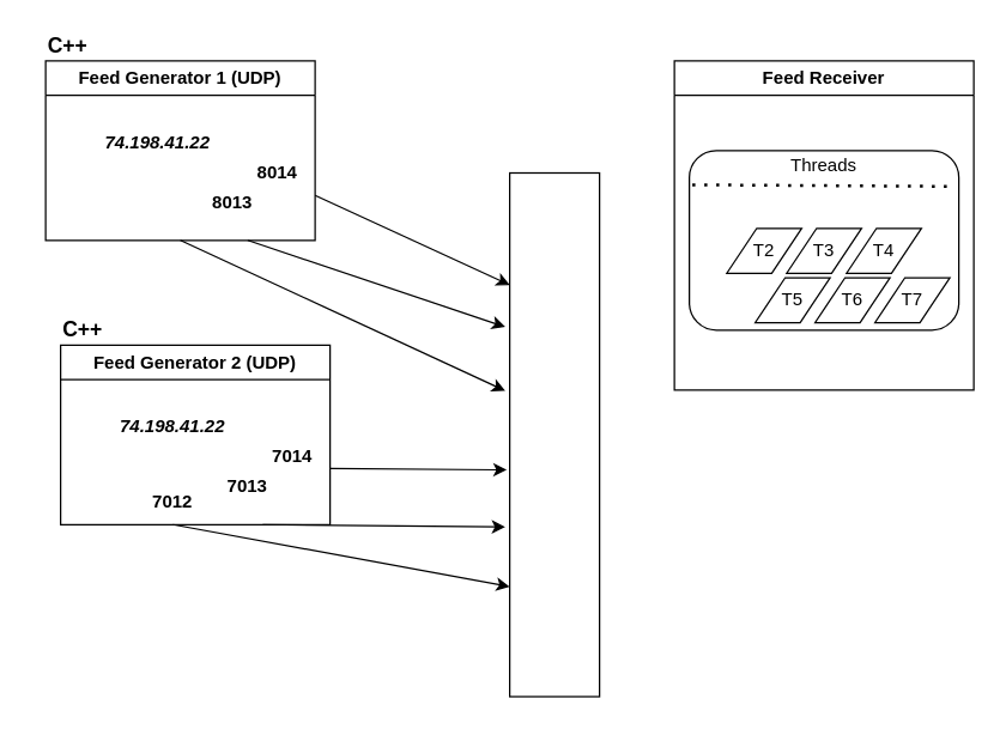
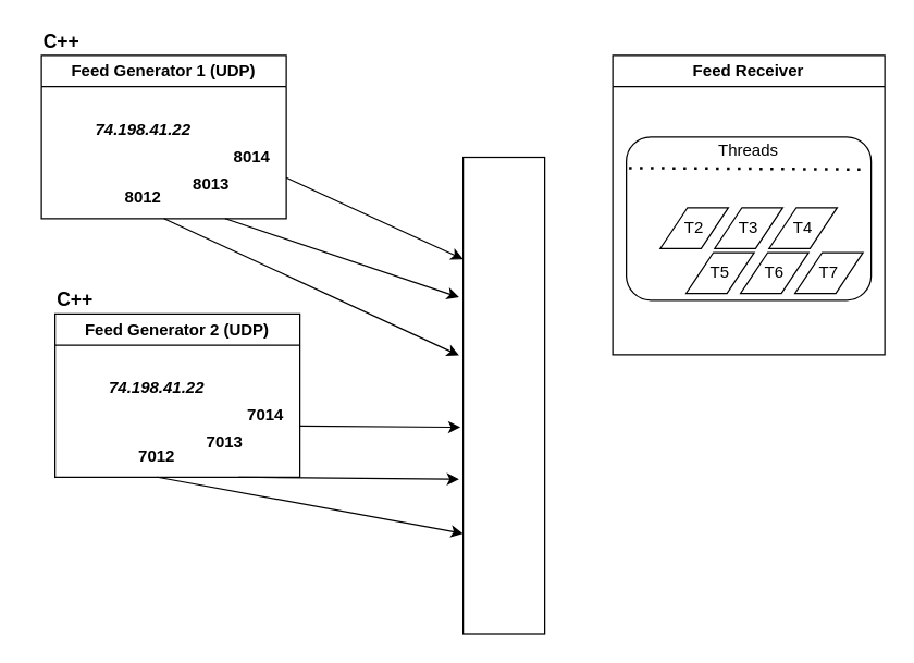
  <mxCell id="0" />
  <mxCell id="1" parent="0" />
  <mxCell id="2" value="Feed Generator 1 (UDP)" style="swimlane;whiteSpace=wrap;html=1;" parent="1" vertex="1"><mxGeometry x="30" y="40" width="180" height="120" as="geometry" /></mxCell>
+ <mxCell id="3" value="&lt;b&gt;8012&lt;/b&gt;" style="text;html=1;align=center;verticalAlign=middle;whiteSpace=wrap;rounded=0;" parent="2" vertex="1"><mxGeometry x="50" y="90" width="50" height="30" as="geometry" /></mxCell>
  <mxCell id="4" value="&lt;b&gt;8014&lt;/b&gt;" style="text;html=1;align=center;verticalAlign=middle;whiteSpace=wrap;rounded=0;" parent="2" vertex="1"><mxGeometry x="130" y="60" width="50" height="30" as="geometry" /></mxCell>
  <mxCell id="5" value="&lt;b&gt;8013&lt;/b&gt;" style="text;html=1;align=center;verticalAlign=middle;whiteSpace=wrap;rounded=0;" parent="2" vertex="1"><mxGeometry x="100" y="80" width="50" height="30" as="geometry" /></mxCell>
  <mxCell id="6" value="&lt;b&gt;&lt;i&gt;74.198.41.22&lt;/i&gt;&lt;/b&gt;" style="text;html=1;align=center;verticalAlign=middle;whiteSpace=wrap;rounded=0;" parent="2" vertex="1"><mxGeometry x="30" y="40" width="90" height="30" as="geometry" /></mxCell>
  <mxCell id="7" value="" style="endArrow=classic;html=1;rounded=0;exitX=1;exitY=0.75;exitDx=0;exitDy=0;entryX=0;entryY=0.214;entryDx=0;entryDy=0;entryPerimeter=0;" parent="1" source="2" edge="1" target="27"><mxGeometry width="50" height="50" relative="1" as="geometry"><mxPoint x="390" y="190" as="sourcePoint" /><mxPoint x="320" y="270" as="targetPoint" /></mxGeometry></mxCell>
  <mxCell id="8" value="" style="endArrow=classic;html=1;rounded=0;exitX=0.75;exitY=1;exitDx=0;exitDy=0;entryX=-0.05;entryY=0.294;entryDx=0;entryDy=0;entryPerimeter=0;" parent="1" source="2" edge="1" target="27"><mxGeometry width="50" height="50" relative="1" as="geometry"><mxPoint x="390" y="190" as="sourcePoint" /><mxPoint x="320" y="270" as="targetPoint" /></mxGeometry></mxCell>
  <mxCell id="9" value="" style="endArrow=classic;html=1;rounded=0;exitX=0.5;exitY=1;exitDx=0;exitDy=0;entryX=-0.05;entryY=0.416;entryDx=0;entryDy=0;entryPerimeter=0;" parent="1" source="2" edge="1" target="27"><mxGeometry width="50" height="50" relative="1" as="geometry"><mxPoint x="175" y="170" as="sourcePoint" /><mxPoint x="320" y="270" as="targetPoint" /></mxGeometry></mxCell>
  <mxCell id="10" value="&lt;b&gt;&lt;font style=&quot;font-size: 14px;&quot;&gt;C++&lt;/font&gt;&lt;/b&gt;" style="text;html=1;align=center;verticalAlign=middle;whiteSpace=wrap;rounded=0;" parent="1" vertex="1"><mxGeometry x="20" y="20" width="50" height="20" as="geometry" /></mxCell>
  <mxCell id="11" value="Feed Receiver" style="swimlane;whiteSpace=wrap;html=1;" parent="1" vertex="1"><mxGeometry x="450" y="40" width="200" height="220" as="geometry" /></mxCell>
  <mxCell id="12" value="" style="rounded=1;whiteSpace=wrap;html=1;shadow=0;" vertex="1" parent="11"><mxGeometry x="10" y="60" width="180" height="120" as="geometry" /></mxCell>
  <mxCell id="13" value="" style="endArrow=none;dashed=1;html=1;dashPattern=1 3;strokeWidth=2;rounded=0;exitX=0.011;exitY=0.191;exitDx=0;exitDy=0;exitPerimeter=0;entryX=0.978;entryY=0.2;entryDx=0;entryDy=0;entryPerimeter=0;" edge="1" parent="11" source="12" target="12"><mxGeometry width="50" height="50" relative="1" as="geometry"><mxPoint x="90" y="115" as="sourcePoint" /><mxPoint x="140" y="65" as="targetPoint" /></mxGeometry></mxCell>
  <mxCell id="14" value="Threads" style="text;html=1;align=center;verticalAlign=middle;whiteSpace=wrap;rounded=0;" vertex="1" parent="11"><mxGeometry x="70" y="55" width="60" height="30" as="geometry" /></mxCell>
  <mxCell id="15" value="T2" style="shape=parallelogram;perimeter=parallelogramPerimeter;whiteSpace=wrap;html=1;fixedSize=1;" vertex="1" parent="11"><mxGeometry x="35" y="112" width="50" height="30" as="geometry" /></mxCell>
  <mxCell id="16" value="T3" style="shape=parallelogram;perimeter=parallelogramPerimeter;whiteSpace=wrap;html=1;fixedSize=1;" vertex="1" parent="11"><mxGeometry x="75" y="112" width="50" height="30" as="geometry" /></mxCell>
  <mxCell id="17" value="T4" style="shape=parallelogram;perimeter=parallelogramPerimeter;whiteSpace=wrap;html=1;fixedSize=1;" vertex="1" parent="11"><mxGeometry x="115" y="112" width="50" height="30" as="geometry" /></mxCell>
  <mxCell id="18" value="Feed Generator 2 (UDP)" style="swimlane;whiteSpace=wrap;html=1;" parent="1" vertex="1"><mxGeometry x="40" y="230" width="180" height="120" as="geometry" /></mxCell>
  <mxCell id="19" value="&lt;b&gt;7012&lt;/b&gt;" style="text;html=1;align=center;verticalAlign=middle;whiteSpace=wrap;rounded=0;" parent="18" vertex="1"><mxGeometry x="50" y="90" width="50" height="30" as="geometry" /></mxCell>
  <mxCell id="20" value="&lt;b&gt;7014&lt;/b&gt;" style="text;html=1;align=center;verticalAlign=middle;whiteSpace=wrap;rounded=0;" parent="18" vertex="1"><mxGeometry x="130" y="60" width="50" height="30" as="geometry" /></mxCell>
  <mxCell id="21" value="&lt;b&gt;7013&lt;/b&gt;" style="text;html=1;align=center;verticalAlign=middle;whiteSpace=wrap;rounded=0;" parent="18" vertex="1"><mxGeometry x="100" y="80" width="50" height="30" as="geometry" /></mxCell>
  <mxCell id="22" value="&lt;b&gt;&lt;i&gt;74.198.41.22&lt;/i&gt;&lt;/b&gt;" style="text;html=1;align=center;verticalAlign=middle;whiteSpace=wrap;rounded=0;" parent="18" vertex="1"><mxGeometry x="30" y="40" width="90" height="30" as="geometry" /></mxCell>
  <mxCell id="23" value="&lt;b&gt;&lt;font style=&quot;font-size: 14px;&quot;&gt;C++&lt;/font&gt;&lt;/b&gt;" style="text;html=1;align=center;verticalAlign=middle;whiteSpace=wrap;rounded=0;" parent="1" vertex="1"><mxGeometry x="30" y="210" width="50" height="20" as="geometry" /></mxCell>
  <mxCell id="24" value="" style="endArrow=classic;html=1;rounded=0;exitX=0.75;exitY=1;exitDx=0;exitDy=0;entryX=-0.05;entryY=0.676;entryDx=0;entryDy=0;entryPerimeter=0;" edge="1" parent="1" source="18" target="27"><mxGeometry width="50" height="50" relative="1" as="geometry"><mxPoint x="220" y="330" as="sourcePoint" /><mxPoint x="370" y="430" as="targetPoint" /></mxGeometry></mxCell>
  <mxCell id="25" value="" style="endArrow=classic;html=1;rounded=0;exitX=0.5;exitY=1;exitDx=0;exitDy=0;entryX=0;entryY=0.79;entryDx=0;entryDy=0;entryPerimeter=0;" edge="1" parent="1" source="19" target="27"><mxGeometry width="50" height="50" relative="1" as="geometry"><mxPoint x="270" y="290" as="sourcePoint" /><mxPoint x="370" y="430" as="targetPoint" /></mxGeometry></mxCell>
  <mxCell id="26" value="" style="endArrow=classic;html=1;rounded=0;exitX=1;exitY=0.75;exitDx=0;exitDy=0;entryX=-0.033;entryY=0.567;entryDx=0;entryDy=0;entryPerimeter=0;" edge="1" parent="1" source="20" target="27"><mxGeometry width="50" height="50" relative="1" as="geometry"><mxPoint x="260" y="290" as="sourcePoint" /><mxPoint x="370" y="430" as="targetPoint" /></mxGeometry></mxCell>
  <mxCell id="27" value="" style="rounded=0;whiteSpace=wrap;html=1;" vertex="1" parent="1"><mxGeometry x="340" y="115" width="60" height="350" as="geometry" /></mxCell>
  <mxCell id="28" value="T5" style="shape=parallelogram;perimeter=parallelogramPerimeter;whiteSpace=wrap;html=1;fixedSize=1;" vertex="1" parent="1"><mxGeometry x="504" y="185" width="50" height="30" as="geometry" /></mxCell>
  <mxCell id="29" value="T6" style="shape=parallelogram;perimeter=parallelogramPerimeter;whiteSpace=wrap;html=1;fixedSize=1;" vertex="1" parent="1"><mxGeometry x="544" y="185" width="50" height="30" as="geometry" /></mxCell>
  <mxCell id="30" value="T7" style="shape=parallelogram;perimeter=parallelogramPerimeter;whiteSpace=wrap;html=1;fixedSize=1;" vertex="1" parent="1"><mxGeometry x="584" y="185" width="50" height="30" as="geometry" /></mxCell>
